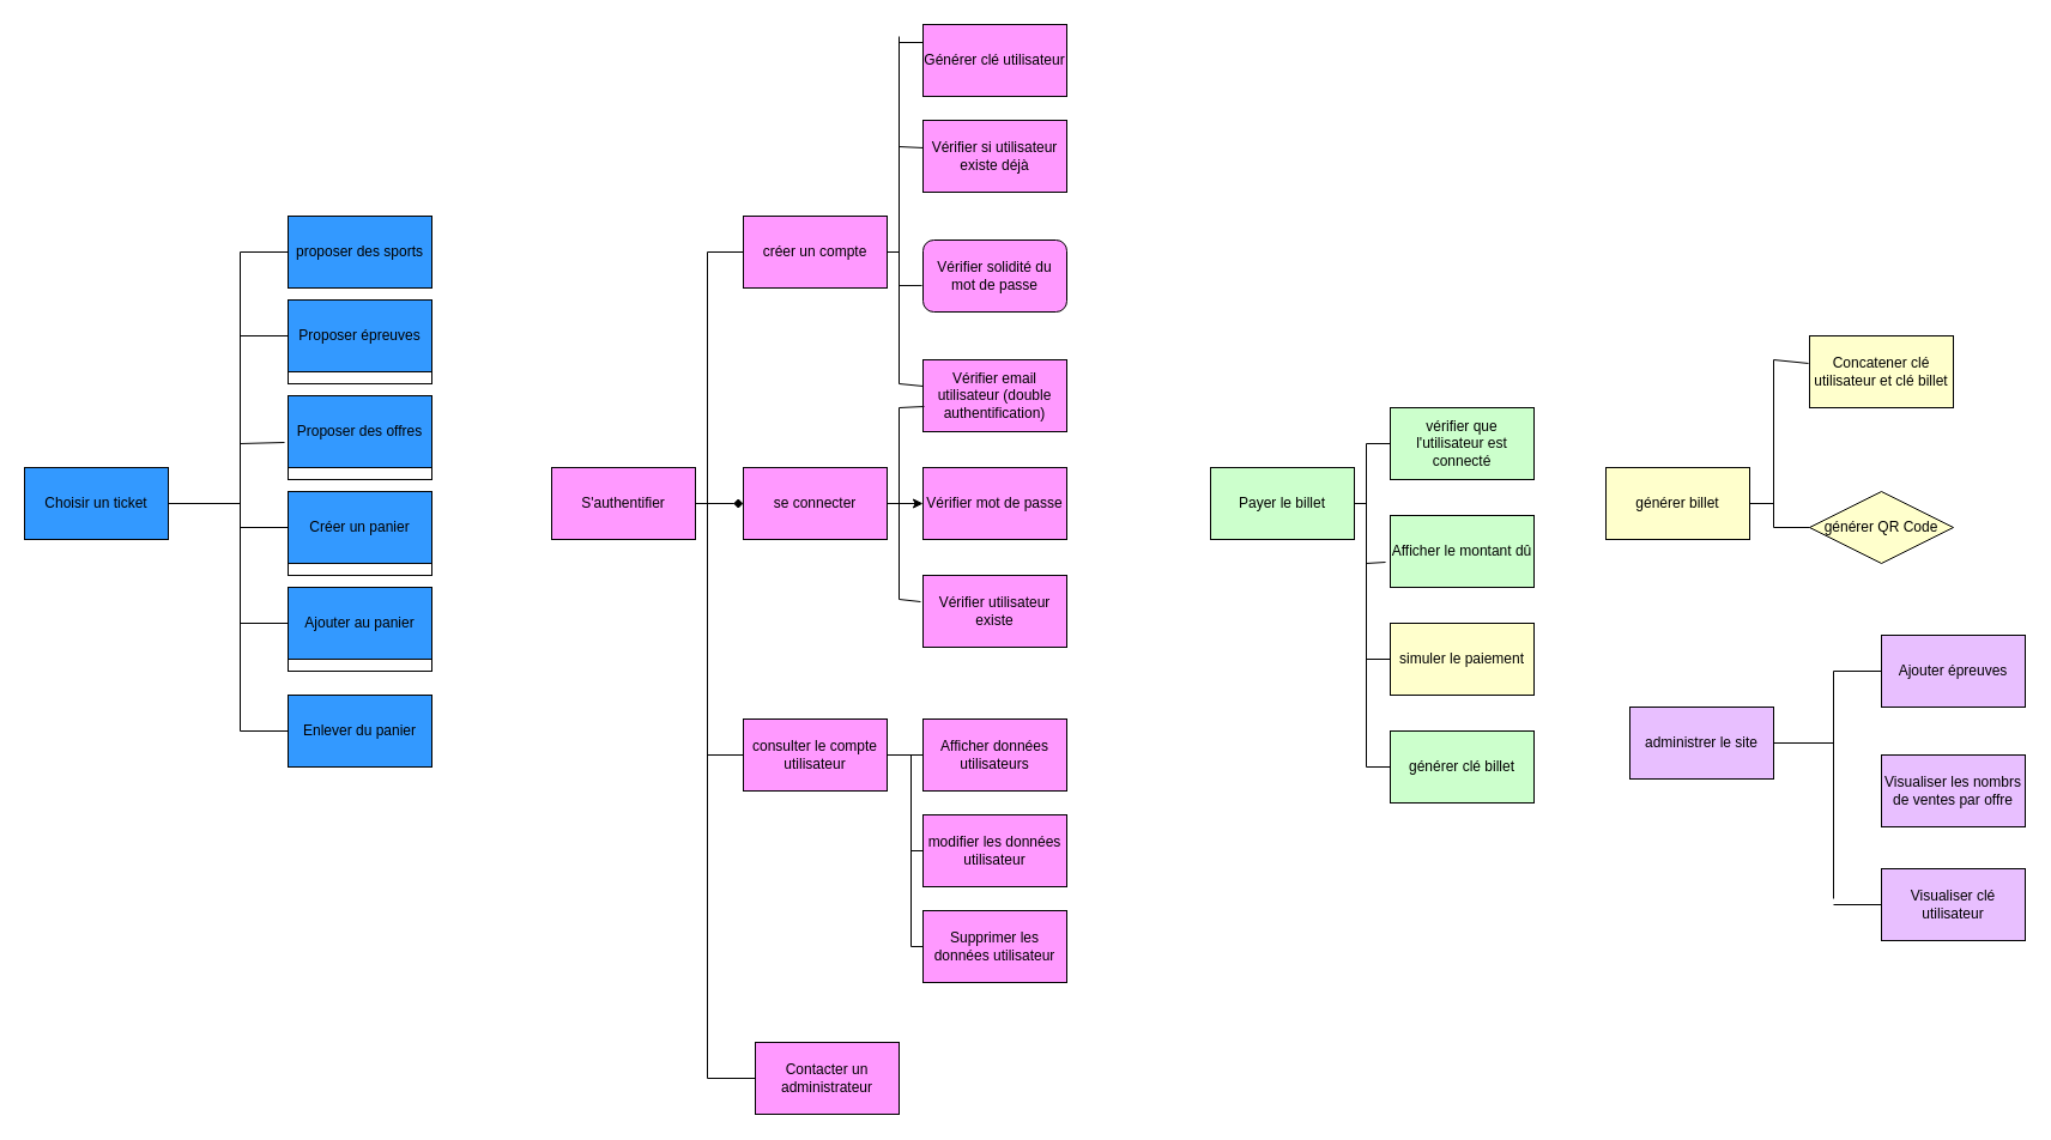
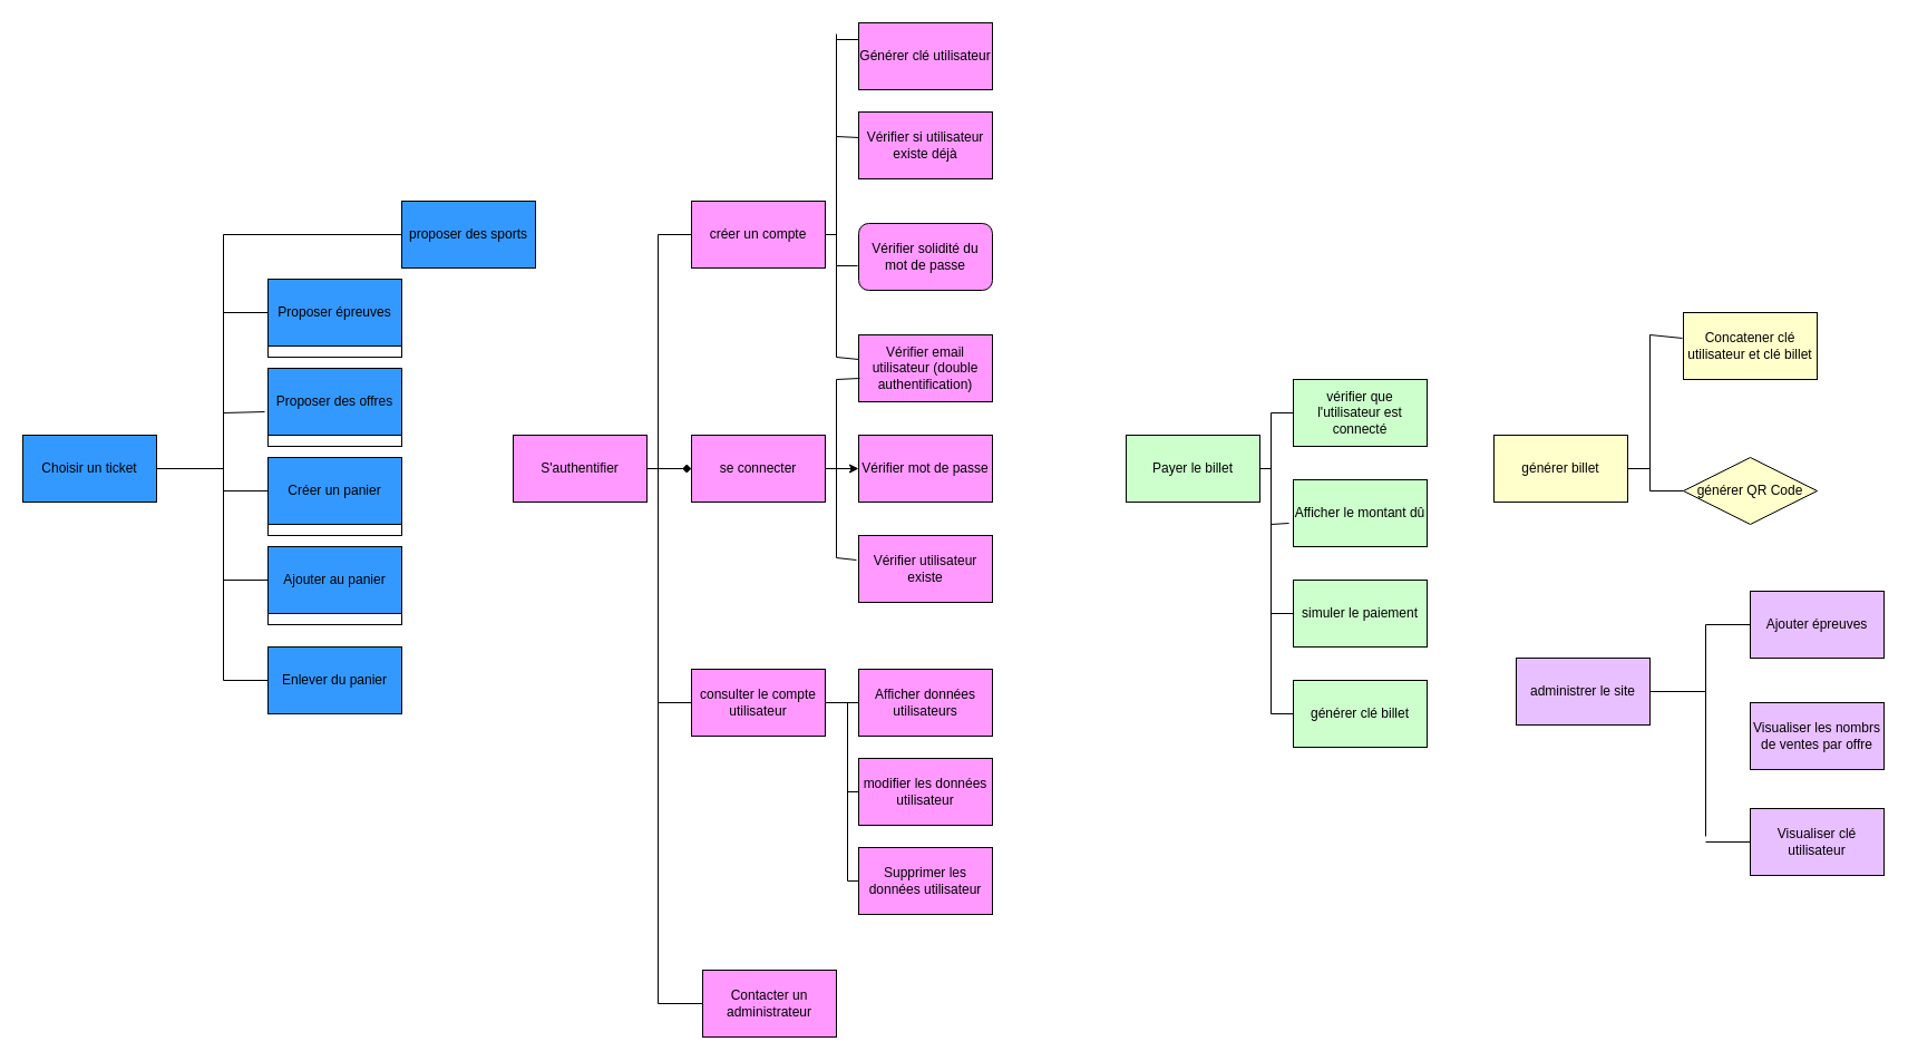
  <mxCell id="0" />
  <mxCell id="1" parent="0" />
  <mxCell id="2" value="Choisir un ticket " style="rounded=0;whiteSpace=wrap;html=1;fillColor=#3399FF;" vertex="1" parent="1"><mxGeometry x="20" y="390" width="120" height="60" as="geometry" /></mxCell>
- <mxCell id="3" value="proposer des sports " style="rounded=0;whiteSpace=wrap;html=1;fillColor=#3399FF;" vertex="1" parent="1"><mxGeometry x="240" y="180" width="120" height="60" as="geometry" /></mxCell>
+ <mxCell id="3" value="proposer des sports " style="rounded=0;whiteSpace=wrap;html=1;fillColor=#3399FF;" vertex="1" parent="1"><mxGeometry x="360" y="180" width="120" height="60" as="geometry" /></mxCell>
  <mxCell id="4" value="Proposer épreuves " style="rounded=0;whiteSpace=wrap;html=1;" vertex="1" parent="1"><mxGeometry x="240" y="260" width="120" height="60" as="geometry" /></mxCell>
  <mxCell id="5" value="Proposer des offres " style="rounded=0;whiteSpace=wrap;html=1;" vertex="1" parent="1"><mxGeometry x="240" y="340" width="120" height="60" as="geometry" /></mxCell>
  <mxCell id="6" value="Ajouter au panier " style="rounded=0;whiteSpace=wrap;html=1;" vertex="1" parent="1"><mxGeometry x="240" y="500" width="120" height="60" as="geometry" /></mxCell>
  <mxCell id="7" value="Enlever du panier " style="rounded=0;whiteSpace=wrap;html=1;fillColor=#3399FF;" vertex="1" parent="1"><mxGeometry x="240" y="580" width="120" height="60" as="geometry" /></mxCell>
  <mxCell id="8" value="Créer un panier " style="rounded=0;whiteSpace=wrap;html=1;" vertex="1" parent="1"><mxGeometry x="240" y="420" width="120" height="60" as="geometry" /></mxCell>
  <mxCell id="9" value="S'authentifier " style="rounded=0;whiteSpace=wrap;html=1;fillColor=#FF99FF;" vertex="1" parent="1"><mxGeometry x="460" y="390" width="120" height="60" as="geometry" /></mxCell>
  <mxCell id="10" value="créer un compte " style="rounded=0;whiteSpace=wrap;html=1;fillColor=#FF99FF;" vertex="1" parent="1"><mxGeometry x="620" y="180" width="120" height="60" as="geometry" /></mxCell>
  <mxCell id="11" value="Vérifier si utilisateur existe déjà " style="rounded=0;whiteSpace=wrap;html=1;fillColor=#FF99FF;" vertex="1" parent="1"><mxGeometry x="770" y="100" width="120" height="60" as="geometry" /></mxCell>
  <mxCell id="12" value="Vérifier solidité du mot de passe " style="whiteSpace=wrap;html=1;fillColor=#FF99FF;rounded=1;" vertex="1" parent="1"><mxGeometry x="770" y="200" width="120" height="60" as="geometry" /></mxCell>
  <mxCell id="13" value="Vérifier email utilisateur (double authentification)" style="rounded=0;whiteSpace=wrap;html=1;fillColor=#FF99FF;" vertex="1" parent="1"><mxGeometry x="770" y="300" width="120" height="60" as="geometry" /></mxCell>
  <mxCell id="14" value="se connecter " style="rounded=0;whiteSpace=wrap;html=1;fillColor=#FF99FF;" vertex="1" parent="1"><mxGeometry x="620" y="390" width="120" height="60" as="geometry" /></mxCell>
  <mxCell id="15" value="Vérifier utilisateur existe " style="rounded=0;whiteSpace=wrap;html=1;fillColor=#FF99FF;" vertex="1" parent="1"><mxGeometry x="770" y="480" width="120" height="60" as="geometry" /></mxCell>
  <mxCell id="16" value="Vérifier mot de passe " style="rounded=0;whiteSpace=wrap;html=1;fillColor=#FF99FF;" vertex="1" parent="1"><mxGeometry x="770" y="390" width="120" height="60" as="geometry" /></mxCell>
  <mxCell id="17" value="consulter le compte utilisateur " style="rounded=0;whiteSpace=wrap;html=1;fillColor=#FF99FF;" vertex="1" parent="1"><mxGeometry x="620" y="600" width="120" height="60" as="geometry" /></mxCell>
  <mxCell id="18" value="Afficher données utilisateurs " style="rounded=0;whiteSpace=wrap;html=1;fillColor=#FF99FF;" vertex="1" parent="1"><mxGeometry x="770" y="600" width="120" height="60" as="geometry" /></mxCell>
  <mxCell id="19" value="Générer clé utilisateur " style="rounded=0;whiteSpace=wrap;html=1;fillColor=#FF99FF;" vertex="1" parent="1"><mxGeometry x="770" y="20" width="120" height="60" as="geometry" /></mxCell>
  <mxCell id="20" value="modifier les données utilisateur" style="rounded=0;whiteSpace=wrap;html=1;fillColor=#FF99FF;" vertex="1" parent="1"><mxGeometry x="770" y="680" width="120" height="60" as="geometry" /></mxCell>
  <mxCell id="21" value="Supprimer les données utilisateur" style="rounded=0;whiteSpace=wrap;html=1;fillColor=#FF99FF;" vertex="1" parent="1"><mxGeometry x="770" y="760" width="120" height="60" as="geometry" /></mxCell>
  <mxCell id="22" value="Contacter un administrateur " style="rounded=0;whiteSpace=wrap;html=1;fillColor=#FF99FF;" vertex="1" parent="1"><mxGeometry x="630" y="870" width="120" height="60" as="geometry" /></mxCell>
  <mxCell id="23" value="Proposer épreuves " style="rounded=0;whiteSpace=wrap;html=1;fillColor=#3399FF;" vertex="1" parent="1"><mxGeometry x="240" y="250" width="120" height="60" as="geometry" /></mxCell>
  <mxCell id="24" value="Proposer des offres " style="rounded=0;whiteSpace=wrap;html=1;fillColor=#3399FF;" vertex="1" parent="1"><mxGeometry x="240" y="330" width="120" height="60" as="geometry" /></mxCell>
  <mxCell id="25" value="Créer un panier " style="rounded=0;whiteSpace=wrap;html=1;fillColor=#3399FF;" vertex="1" parent="1"><mxGeometry x="240" y="410" width="120" height="60" as="geometry" /></mxCell>
  <mxCell id="26" value="Ajouter au panier " style="rounded=0;whiteSpace=wrap;html=1;fillColor=#3399FF;" vertex="1" parent="1"><mxGeometry x="240" y="490" width="120" height="60" as="geometry" /></mxCell>
  <mxCell id="27" value="" style="endArrow=none;html=1;rounded=0;exitX=1;exitY=0.5;exitDx=0;exitDy=0;" edge="1" parent="1" source="2"><mxGeometry width="50" height="50" relative="1" as="geometry"><mxPoint x="400" y="380" as="sourcePoint" /><mxPoint x="200" y="420" as="targetPoint" /></mxGeometry></mxCell>
  <mxCell id="28" value="" style="endArrow=none;html=1;rounded=0;" edge="1" parent="1"><mxGeometry width="50" height="50" relative="1" as="geometry"><mxPoint x="200" y="610" as="sourcePoint" /><mxPoint x="200" y="210" as="targetPoint" /></mxGeometry></mxCell>
  <mxCell id="29" value="" style="endArrow=none;html=1;rounded=0;entryX=0;entryY=0.5;entryDx=0;entryDy=0;" edge="1" parent="1" target="3"><mxGeometry width="50" height="50" relative="1" as="geometry"><mxPoint x="200" y="210" as="sourcePoint" /><mxPoint x="450" y="330" as="targetPoint" /></mxGeometry></mxCell>
  <mxCell id="30" value="" style="endArrow=none;html=1;rounded=0;entryX=0;entryY=0.5;entryDx=0;entryDy=0;" edge="1" parent="1" target="7"><mxGeometry width="50" height="50" relative="1" as="geometry"><mxPoint x="200" y="610" as="sourcePoint" /><mxPoint x="450" y="330" as="targetPoint" /></mxGeometry></mxCell>
  <mxCell id="31" value="" style="endArrow=none;html=1;rounded=0;entryX=0;entryY=0.5;entryDx=0;entryDy=0;" edge="1" parent="1" target="26"><mxGeometry width="50" height="50" relative="1" as="geometry"><mxPoint x="200" y="520" as="sourcePoint" /><mxPoint x="450" y="330" as="targetPoint" /></mxGeometry></mxCell>
  <mxCell id="32" value="" style="endArrow=none;html=1;rounded=0;entryX=0;entryY=0.5;entryDx=0;entryDy=0;" edge="1" parent="1" target="25"><mxGeometry width="50" height="50" relative="1" as="geometry"><mxPoint x="200" y="440" as="sourcePoint" /><mxPoint x="450" y="330" as="targetPoint" /></mxGeometry></mxCell>
  <mxCell id="33" value="" style="endArrow=none;html=1;rounded=0;entryX=-0.025;entryY=0.65;entryDx=0;entryDy=0;entryPerimeter=0;" edge="1" parent="1" target="24"><mxGeometry width="50" height="50" relative="1" as="geometry"><mxPoint x="200" y="370" as="sourcePoint" /><mxPoint x="450" y="330" as="targetPoint" /></mxGeometry></mxCell>
  <mxCell id="34" value="" style="endArrow=none;html=1;rounded=0;exitX=0;exitY=0.5;exitDx=0;exitDy=0;" edge="1" parent="1" source="23"><mxGeometry width="50" height="50" relative="1" as="geometry"><mxPoint x="400" y="380" as="sourcePoint" /><mxPoint x="200" y="280" as="targetPoint" /></mxGeometry></mxCell>
  <mxCell id="35" value="" style="endArrow=none;html=1;rounded=0;" edge="1" parent="1"><mxGeometry width="50" height="50" relative="1" as="geometry"><mxPoint x="590" y="210" as="sourcePoint" /><mxPoint x="590" y="900" as="targetPoint" /></mxGeometry></mxCell>
  <mxCell id="36" value="" style="endArrow=diamond;html=1;rounded=0;exitX=1;exitY=0.5;exitDx=0;exitDy=0;entryX=0;entryY=0.5;entryDx=0;entryDy=0;" edge="1" parent="1" source="9" target="14"><mxGeometry width="50" height="50" relative="1" as="geometry"><mxPoint x="870" y="620" as="sourcePoint" /><mxPoint x="590" y="420" as="targetPoint" /></mxGeometry></mxCell>
  <mxCell id="37" value="" style="endArrow=none;html=1;rounded=0;entryX=0;entryY=0.5;entryDx=0;entryDy=0;" edge="1" parent="1" target="17"><mxGeometry width="50" height="50" relative="1" as="geometry"><mxPoint x="590" y="630" as="sourcePoint" /><mxPoint x="920" y="570" as="targetPoint" /></mxGeometry></mxCell>
  <mxCell id="38" value="" style="endArrow=none;html=1;rounded=0;entryX=0;entryY=0.5;entryDx=0;entryDy=0;" edge="1" parent="1" target="22"><mxGeometry width="50" height="50" relative="1" as="geometry"><mxPoint x="590" y="900" as="sourcePoint" /><mxPoint x="920" y="570" as="targetPoint" /></mxGeometry></mxCell>
  <mxCell id="39" value="" style="endArrow=none;html=1;rounded=0;entryX=0;entryY=0.5;entryDx=0;entryDy=0;" edge="1" parent="1" target="10"><mxGeometry width="50" height="50" relative="1" as="geometry"><mxPoint x="590" y="210" as="sourcePoint" /><mxPoint x="920" y="330" as="targetPoint" /></mxGeometry></mxCell>
  <mxCell id="40" value="" style="endArrow=none;html=1;rounded=0;" edge="1" parent="1"><mxGeometry width="50" height="50" relative="1" as="geometry"><mxPoint x="750" y="320" as="sourcePoint" /><mxPoint x="750" y="30" as="targetPoint" /></mxGeometry></mxCell>
  <mxCell id="41" value="" style="endArrow=none;html=1;rounded=0;" edge="1" parent="1"><mxGeometry width="50" height="50" relative="1" as="geometry"><mxPoint x="750" y="320" as="sourcePoint" /><mxPoint x="770" y="322" as="targetPoint" /></mxGeometry></mxCell>
  <mxCell id="42" value="" style="endArrow=none;html=1;rounded=0;exitX=1;exitY=0.5;exitDx=0;exitDy=0;" edge="1" parent="1" source="10"><mxGeometry width="50" height="50" relative="1" as="geometry"><mxPoint x="870" y="380" as="sourcePoint" /><mxPoint x="750" y="210" as="targetPoint" /></mxGeometry></mxCell>
  <mxCell id="43" value="" style="endArrow=none;html=1;rounded=0;entryX=0;entryY=0.25;entryDx=0;entryDy=0;" edge="1" parent="1" target="19"><mxGeometry width="50" height="50" relative="1" as="geometry"><mxPoint x="750" y="35" as="sourcePoint" /><mxPoint x="920" y="330" as="targetPoint" /></mxGeometry></mxCell>
  <mxCell id="44" value="" style="endArrow=none;html=1;rounded=0;entryX=0;entryY=0.383;entryDx=0;entryDy=0;entryPerimeter=0;" edge="1" parent="1" target="11"><mxGeometry width="50" height="50" relative="1" as="geometry"><mxPoint x="750" y="122" as="sourcePoint" /><mxPoint x="770" y="120" as="targetPoint" /></mxGeometry></mxCell>
  <mxCell id="45" value="" style="endArrow=none;html=1;rounded=0;entryX=-0.008;entryY=0.633;entryDx=0;entryDy=0;entryPerimeter=0;" edge="1" parent="1" target="12"><mxGeometry width="50" height="50" relative="1" as="geometry"><mxPoint x="750" y="238" as="sourcePoint" /><mxPoint x="920" y="330" as="targetPoint" /></mxGeometry></mxCell>
  <mxCell id="46" value="" style="endArrow=none;html=1;rounded=0;" edge="1" parent="1"><mxGeometry width="50" height="50" relative="1" as="geometry"><mxPoint x="750" y="340" as="sourcePoint" /><mxPoint x="750" y="500" as="targetPoint" /></mxGeometry></mxCell>
  <mxCell id="47" value="" style="endArrow=none;html=1;rounded=0;entryX=0.008;entryY=0.65;entryDx=0;entryDy=0;entryPerimeter=0;" edge="1" parent="1" target="13"><mxGeometry width="50" height="50" relative="1" as="geometry"><mxPoint x="750" y="340" as="sourcePoint" /><mxPoint x="920" y="330" as="targetPoint" /></mxGeometry></mxCell>
  <mxCell id="48" value="" style="endArrow=classic;html=1;rounded=0;exitX=1;exitY=0.5;exitDx=0;exitDy=0;entryX=0;entryY=0.5;entryDx=0;entryDy=0;" edge="1" parent="1" source="14" target="16"><mxGeometry width="50" height="50" relative="1" as="geometry"><mxPoint x="870" y="380" as="sourcePoint" /><mxPoint x="920" y="330" as="targetPoint" /></mxGeometry></mxCell>
  <mxCell id="49" value="" style="endArrow=none;html=1;rounded=0;exitX=1;exitY=0.5;exitDx=0;exitDy=0;entryX=0;entryY=0.5;entryDx=0;entryDy=0;" edge="1" parent="1" source="17" target="18"><mxGeometry width="50" height="50" relative="1" as="geometry"><mxPoint x="870" y="680" as="sourcePoint" /><mxPoint x="920" y="630" as="targetPoint" /></mxGeometry></mxCell>
  <mxCell id="50" value="" style="endArrow=none;html=1;rounded=0;entryX=-0.017;entryY=0.367;entryDx=0;entryDy=0;entryPerimeter=0;" edge="1" parent="1" target="15"><mxGeometry width="50" height="50" relative="1" as="geometry"><mxPoint x="750" y="500" as="sourcePoint" /><mxPoint x="920" y="630" as="targetPoint" /></mxGeometry></mxCell>
  <mxCell id="51" value="" style="endArrow=none;html=1;rounded=0;" edge="1" parent="1"><mxGeometry width="50" height="50" relative="1" as="geometry"><mxPoint x="760" y="630" as="sourcePoint" /><mxPoint x="760" y="790" as="targetPoint" /></mxGeometry></mxCell>
  <mxCell id="52" value="" style="endArrow=none;html=1;rounded=0;entryX=0;entryY=0.5;entryDx=0;entryDy=0;" edge="1" parent="1" target="20"><mxGeometry width="50" height="50" relative="1" as="geometry"><mxPoint x="760" y="710" as="sourcePoint" /><mxPoint x="920" y="630" as="targetPoint" /></mxGeometry></mxCell>
  <mxCell id="53" value="" style="endArrow=none;html=1;rounded=0;entryX=0;entryY=0.5;entryDx=0;entryDy=0;" edge="1" parent="1" target="21"><mxGeometry width="50" height="50" relative="1" as="geometry"><mxPoint x="760" y="790" as="sourcePoint" /><mxPoint x="920" y="630" as="targetPoint" /></mxGeometry></mxCell>
  <mxCell id="54" value="Payer le billet " style="rounded=0;whiteSpace=wrap;html=1;fillColor=#CCFFCC;" vertex="1" parent="1"><mxGeometry x="1010" y="390" width="120" height="60" as="geometry" /></mxCell>
  <mxCell id="55" value="vérifier que l'utilisateur est connecté " style="rounded=0;whiteSpace=wrap;html=1;fillColor=#CCFFCC;" vertex="1" parent="1"><mxGeometry x="1160" y="340" width="120" height="60" as="geometry" /></mxCell>
  <mxCell id="56" value="générer clé billet" style="rounded=0;whiteSpace=wrap;html=1;fillColor=#CCFFCC;" vertex="1" parent="1"><mxGeometry x="1160" y="610" width="120" height="60" as="geometry" /></mxCell>
  <mxCell id="57" value="" style="endArrow=none;html=1;rounded=0;" edge="1" parent="1"><mxGeometry width="50" height="50" relative="1" as="geometry"><mxPoint x="1140" y="640" as="sourcePoint" /><mxPoint x="1140" y="370" as="targetPoint" /></mxGeometry></mxCell>
  <mxCell id="58" value="" style="endArrow=none;html=1;rounded=0;entryX=0;entryY=0.5;entryDx=0;entryDy=0;" edge="1" parent="1" target="55"><mxGeometry width="50" height="50" relative="1" as="geometry"><mxPoint x="1140" y="370" as="sourcePoint" /><mxPoint x="1190" y="240" as="targetPoint" /></mxGeometry></mxCell>
  <mxCell id="59" value="" style="endArrow=none;html=1;rounded=0;entryX=0;entryY=0.5;entryDx=0;entryDy=0;" edge="1" parent="1" target="56"><mxGeometry width="50" height="50" relative="1" as="geometry"><mxPoint x="1140" y="640" as="sourcePoint" /><mxPoint x="1190" y="240" as="targetPoint" /></mxGeometry></mxCell>
  <mxCell id="60" value="" style="endArrow=none;html=1;rounded=0;exitX=1;exitY=0.5;exitDx=0;exitDy=0;" edge="1" parent="1" source="54"><mxGeometry width="50" height="50" relative="1" as="geometry"><mxPoint x="1140" y="290" as="sourcePoint" /><mxPoint x="1140" y="420" as="targetPoint" /></mxGeometry></mxCell>
  <mxCell id="61" value="générer billet " style="rounded=0;whiteSpace=wrap;html=1;fillColor=#FFFFCC;" vertex="1" parent="1"><mxGeometry x="1340" y="390" width="120" height="60" as="geometry" /></mxCell>
  <mxCell id="62" value="administrer le site " style="rounded=0;whiteSpace=wrap;html=1;fillColor=#E8BFFF;" vertex="1" parent="1"><mxGeometry x="1360" y="590" width="120" height="60" as="geometry" /></mxCell>
  <mxCell id="63" value="Ajouter épreuves " style="rounded=0;whiteSpace=wrap;html=1;fillColor=#E8BFFF;" vertex="1" parent="1"><mxGeometry x="1570" y="530" width="120" height="60" as="geometry" /></mxCell>
  <mxCell id="64" value="" style="endArrow=none;html=1;rounded=0;" edge="1" parent="1"><mxGeometry width="50" height="50" relative="1" as="geometry"><mxPoint x="1530" y="750" as="sourcePoint" /><mxPoint x="1530" y="560" as="targetPoint" /></mxGeometry></mxCell>
  <mxCell id="65" value="" style="endArrow=none;html=1;rounded=0;entryX=0;entryY=0.5;entryDx=0;entryDy=0;" edge="1" parent="1" target="63"><mxGeometry width="50" height="50" relative="1" as="geometry"><mxPoint x="1530" y="560" as="sourcePoint" /><mxPoint x="1670" y="420" as="targetPoint" /></mxGeometry></mxCell>
  <mxCell id="66" value="" style="endArrow=none;html=1;rounded=0;entryX=0;entryY=0.5;entryDx=0;entryDy=0;" edge="1" parent="1" target="68"><mxGeometry width="50" height="50" relative="1" as="geometry"><mxPoint x="1530" y="755" as="sourcePoint" /><mxPoint x="1670" y="420" as="targetPoint" /></mxGeometry></mxCell>
  <mxCell id="67" value="" style="endArrow=none;html=1;rounded=0;exitX=1;exitY=0.5;exitDx=0;exitDy=0;" edge="1" parent="1" source="62"><mxGeometry width="50" height="50" relative="1" as="geometry"><mxPoint x="1620" y="470" as="sourcePoint" /><mxPoint x="1530" y="620" as="targetPoint" /></mxGeometry></mxCell>
  <mxCell id="68" value="Visualiser clé utilisateur " style="rounded=0;whiteSpace=wrap;html=1;fillColor=#E8BFFF;" vertex="1" parent="1"><mxGeometry x="1570" y="725" width="120" height="60" as="geometry" /></mxCell>
  <mxCell id="69" value="Concatener clé utilisateur et clé billet " style="rounded=0;whiteSpace=wrap;html=1;fillColor=#FFFFCC;" vertex="1" parent="1"><mxGeometry x="1510" y="280" width="120" height="60" as="geometry" /></mxCell>
  <mxCell id="70" value="générer QR Code " style="rhombus;whiteSpace=wrap;html=1;fillColor=#FFFFCC;" vertex="1" parent="1"><mxGeometry x="1510" y="410" width="120" height="60" as="geometry" /></mxCell>
  <mxCell id="71" value="" style="endArrow=none;html=1;rounded=0;exitX=1;exitY=0.5;exitDx=0;exitDy=0;" edge="1" parent="1" source="61"><mxGeometry width="50" height="50" relative="1" as="geometry"><mxPoint x="1510" y="460" as="sourcePoint" /><mxPoint x="1480" y="420" as="targetPoint" /></mxGeometry></mxCell>
  <mxCell id="72" value="" style="endArrow=none;html=1;rounded=0;" edge="1" parent="1"><mxGeometry width="50" height="50" relative="1" as="geometry"><mxPoint x="1480" y="440" as="sourcePoint" /><mxPoint x="1480" y="300" as="targetPoint" /></mxGeometry></mxCell>
  <mxCell id="73" value="" style="endArrow=none;html=1;rounded=0;entryX=-0.008;entryY=0.383;entryDx=0;entryDy=0;entryPerimeter=0;" edge="1" parent="1" target="69"><mxGeometry width="50" height="50" relative="1" as="geometry"><mxPoint x="1480" y="300" as="sourcePoint" /><mxPoint x="1560" y="410" as="targetPoint" /></mxGeometry></mxCell>
  <mxCell id="74" value="" style="endArrow=none;html=1;rounded=0;entryX=0;entryY=0.5;entryDx=0;entryDy=0;" edge="1" parent="1" target="70"><mxGeometry width="50" height="50" relative="1" as="geometry"><mxPoint x="1480" y="440" as="sourcePoint" /><mxPoint x="1560" y="410" as="targetPoint" /></mxGeometry></mxCell>
  <mxCell id="75" value="Visualiser les nombrs de ventes par offre " style="rounded=0;whiteSpace=wrap;html=1;fillColor=#E8BFFF;" vertex="1" parent="1"><mxGeometry x="1570" y="630" width="120" height="60" as="geometry" /></mxCell>
  <mxCell id="76" value="Afficher le montant dû " style="rounded=0;whiteSpace=wrap;html=1;fillColor=#CCFFCC;" vertex="1" parent="1"><mxGeometry x="1160" y="430" width="120" height="60" as="geometry" /></mxCell>
- <mxCell id="77" value="simuler le paiement " style="rounded=0;whiteSpace=wrap;html=1;fillColor=#ffffcc;" vertex="1" parent="1"><mxGeometry x="1160" y="520" width="120" height="60" as="geometry" /></mxCell>
+ <mxCell id="77" value="simuler le paiement " style="rounded=0;whiteSpace=wrap;html=1;fillColor=#CCFFCC;" vertex="1" parent="1"><mxGeometry x="1160" y="520" width="120" height="60" as="geometry" /></mxCell>
  <mxCell id="78" value="" style="endArrow=none;html=1;rounded=0;entryX=-0.033;entryY=0.65;entryDx=0;entryDy=0;entryPerimeter=0;" edge="1" parent="1" target="76"><mxGeometry width="50" height="50" relative="1" as="geometry"><mxPoint x="1140" y="470" as="sourcePoint" /><mxPoint x="1020" y="350" as="targetPoint" /></mxGeometry></mxCell>
  <mxCell id="79" value="" style="endArrow=none;html=1;rounded=0;entryX=0;entryY=0.5;entryDx=0;entryDy=0;" edge="1" parent="1" target="77"><mxGeometry width="50" height="50" relative="1" as="geometry"><mxPoint x="1140" y="550" as="sourcePoint" /><mxPoint x="1020" y="350" as="targetPoint" /></mxGeometry></mxCell>
